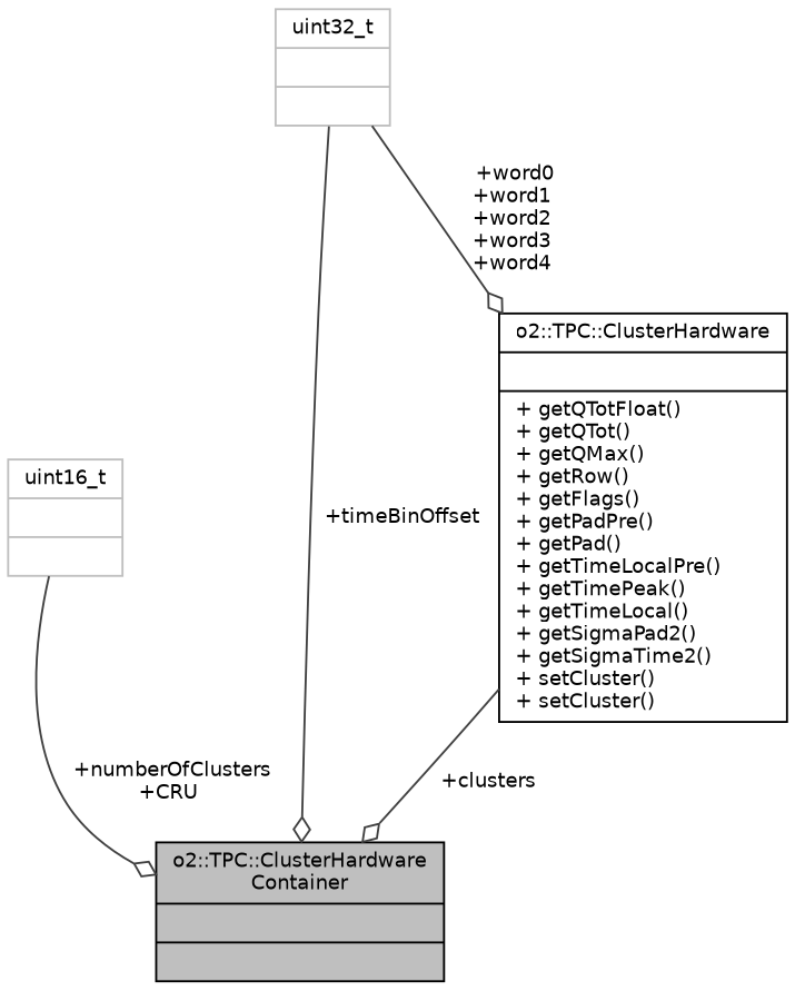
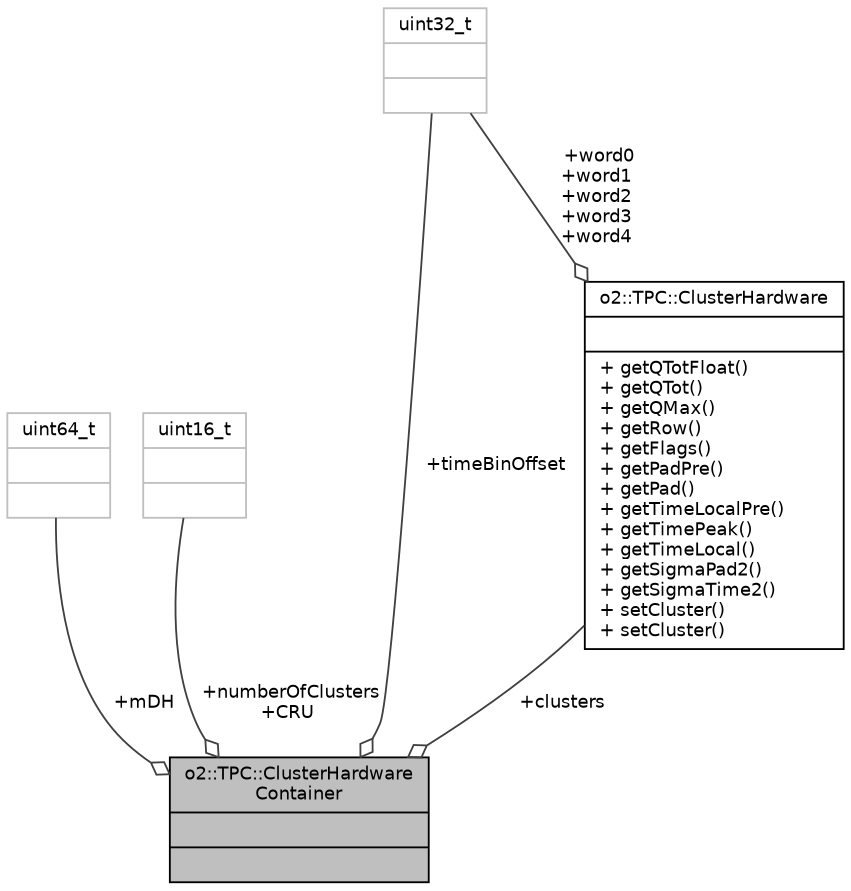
  digraph {
    fontname="DejaVu Sans"
    node [color=grey75 fontname="DejaVu Sans" fontsize=10 shape=record]
    edge [arrowhead=odiamond color=grey25 fontname="DejaVu Sans" fontsize=10 labelfontname=Helvetica labelfontsize=10 style=solid]
    n1 [color=black fillcolor=grey75 fontcolor=black height=0.2 label="{o2::TPC::ClusterHardware\lContainer\n||}" style=filled width=0.4]
+   n2 [height=0.2 label="{uint64_t\n||}" width=0.4]
    n3 [height=0.2 label="{uint16_t\n||}" width=0.4]
    n4 [height=0.2 label="{uint32_t\n||}" width=0.4]
    n5 [color=black height=0.2 label="{o2::TPC::ClusterHardware\n||+ getQTotFloat()\l+ getQTot()\l+ getQMax()\l+ getRow()\l+ getFlags()\l+ getPadPre()\l+ getPad()\l+ getTimeLocalPre()\l+ getTimePeak()\l+ getTimeLocal()\l+ getSigmaPad2()\l+ getSigmaTime2()\l+ setCluster()\l+ setCluster()\l}" width=0.4]
+   n2 -> n1 [label=" +mDH"]
    n3 -> n1 [label=" +numberOfClusters\n+CRU"]
    n4 -> n1 [label=" +timeBinOffset"]
    n4 -> n5 [label=" +word0\n+word1\n+word2\n+word3\n+word4"]
    n5 -> n1 [label=" +clusters"]
  }
